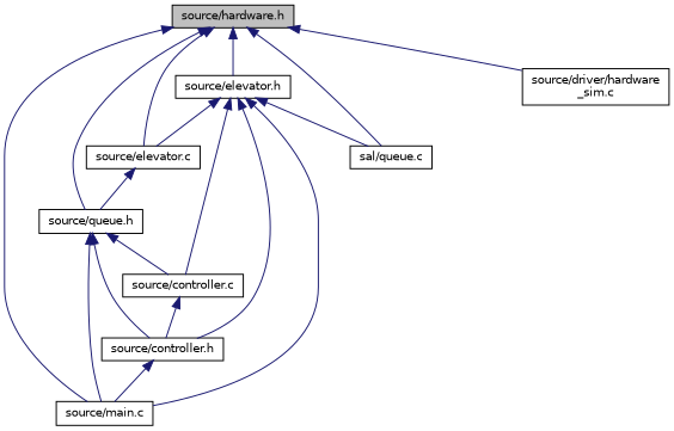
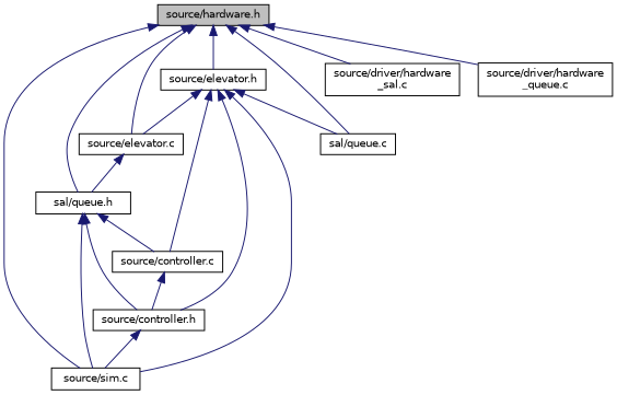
  digraph {
    node [color=black fillcolor=white fontname=Helvetica fontsize=10 shape=record style=filled]
    edge [color=midnightblue dir=back fontname=Helvetica fontsize=10 labelfontname=Helvetica labelfontsize=10 style=solid]
    n1 [fillcolor=grey75 fontcolor=black height=0.2 label="source/hardware.h" width=0.4]
    n2 [height=0.2 label="source/elevator.h" width=0.4]
-   n3 [height=0.2 label="source/queue.h" width=0.4]
-   n4 [height=0.2 label="source/main.c" width=0.4]
+   n3 [height=0.2 label="sal/queue.h" width=0.4]
+   n4 [height=0.2 label="source/sim.c" width=0.4]
    n5 [height=0.2 label="source/elevator.c" width=0.4]
    n6 [height=0.2 label="sal/queue.c" width=0.4]
-   n8 [height=0.2 label="source/driver/hardware\l_sim.c" width=0.4]
+   n7 [height=0.2 label="source/driver/hardware\l_sal.c" width=0.4]
+   n8 [height=0.2 label="source/driver/hardware\l_queue.c" width=0.4]
    n9 [height=0.2 label="source/controller.c" width=0.4]
    n10 [height=0.2 label="source/controller.h" width=0.4]
    n1 -> n2
    n1 -> n3
    n1 -> n4
    n1 -> n5
    n1 -> n6
+   n1 -> n7
    n1 -> n8
    n2 -> n4
    n2 -> n5
    n2 -> n6
    n2 -> n9
    n2 -> n10
    n3 -> n4
    n3 -> n9
    n3 -> n10
    n5 -> n3
    n9 -> n10
    n10 -> n4
  }
